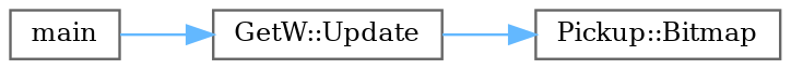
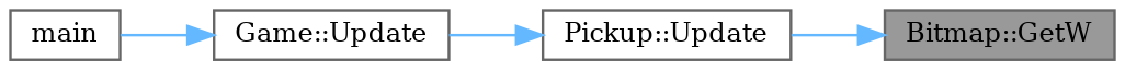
  digraph {
    fontname="DejaVu Serif"
    rankdir=RL
    node [color=grey40 fillcolor=white fontname="DejaVu Serif" fontsize=10 shape=box style=filled]
    edge [color=steelblue1 dir=back fontname="DejaVu Serif" fontsize=10 labelfontname=Helvetica labelfontsize=10 style=solid]
-   n2 [height=0.2 label="Pickup::Bitmap" width=0.4]
-   n3 [height=0.2 label="GetW::Update" width=0.4]
+   n1 [color=gray40 fillcolor=grey60 fontcolor=black height=0.2 label="Bitmap::GetW" width=0.4]
+   n2 [height=0.2 label="Pickup::Update" width=0.4]
+   n3 [height=0.2 label="Game::Update" width=0.4]
    n4 [height=0.2 label=main width=0.4]
+   n1 -> n2
    n2 -> n3
    n3 -> n4
  }
